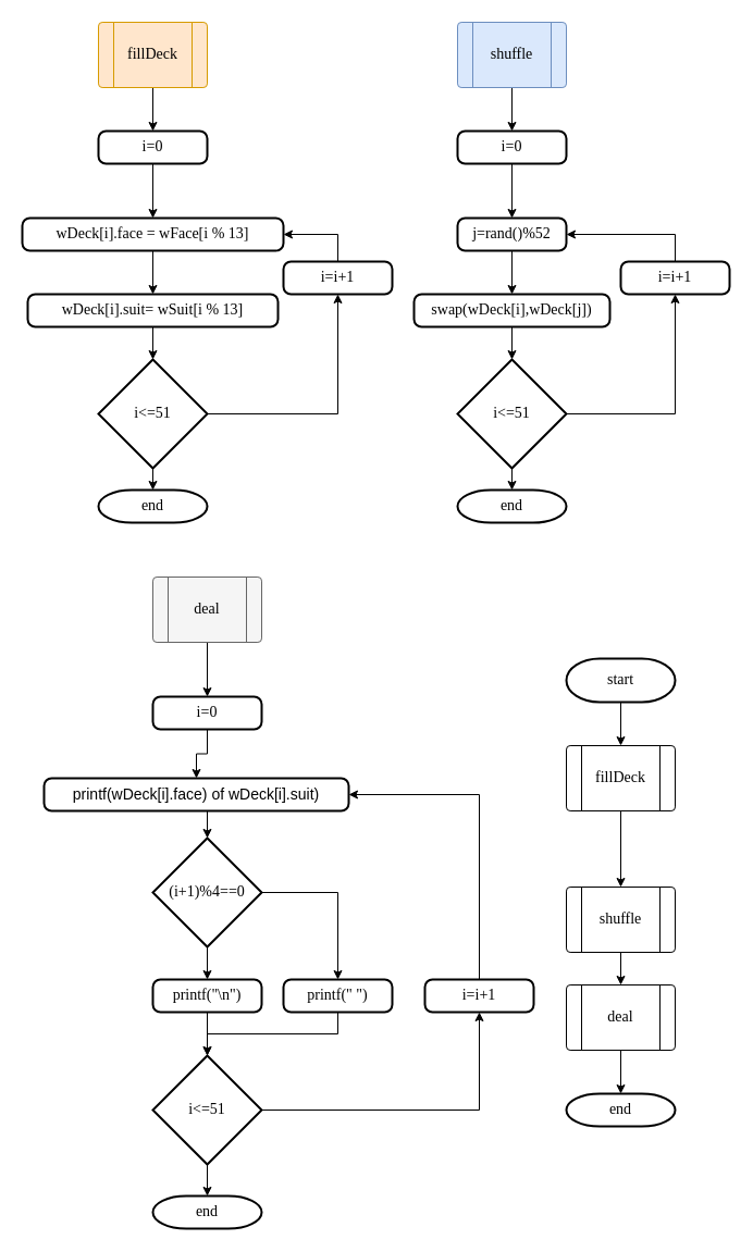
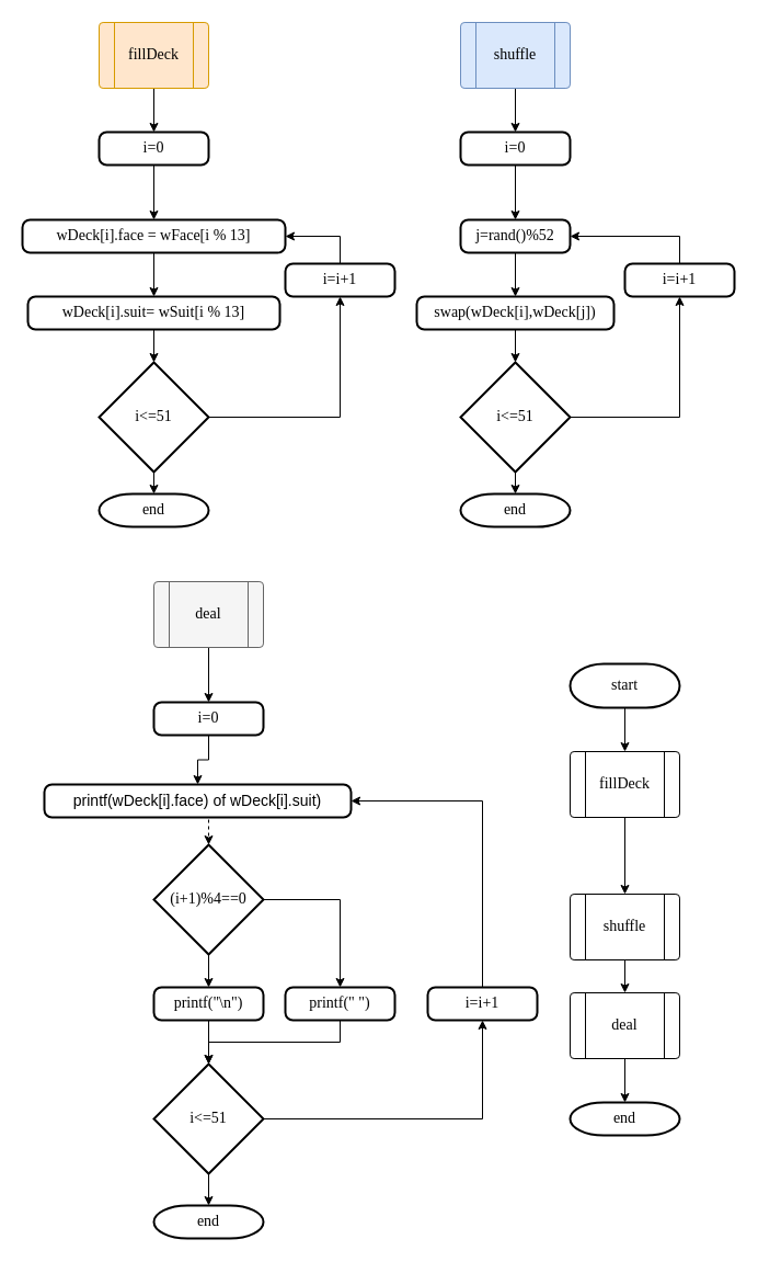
  <mxCell id="0" />
  <mxCell id="1" parent="0" />
  <mxCell id="2" style="edgeStyle=orthogonalEdgeStyle;rounded=0;orthogonalLoop=1;jettySize=auto;html=1;exitX=0.5;exitY=1;exitDx=0;exitDy=0;entryX=0.5;entryY=0;entryDx=0;entryDy=0;fontSize=14;fontFamily=標楷體;" edge="1" parent="1" source="3" target="12"><mxGeometry relative="1" as="geometry" /></mxCell>
  <mxCell id="3" value="" style="verticalLabelPosition=bottom;verticalAlign=top;html=1;shape=process;rounded=1;size=0.14;arcSize=6;align=left;fillColor=#ffe6cc;strokeColor=#d79b00;fontFamily=標楷體;" vertex="1" parent="1"><mxGeometry x="90" y="20" width="100" height="60" as="geometry" /></mxCell>
  <mxCell id="4" value="&lt;font style=&quot;font-size: 14px;&quot;&gt;fillDeck&lt;/font&gt;" style="text;html=1;strokeColor=none;fillColor=none;align=center;verticalAlign=middle;whiteSpace=wrap;rounded=0;fontSize=14;fontFamily=標楷體;" vertex="1" parent="1"><mxGeometry x="120" y="40" width="40" height="20" as="geometry" /></mxCell>
  <mxCell id="5" style="edgeStyle=orthogonalEdgeStyle;rounded=0;orthogonalLoop=1;jettySize=auto;html=1;exitX=0.5;exitY=1;exitDx=0;exitDy=0;entryX=0.5;entryY=0;entryDx=0;entryDy=0;fontSize=14;fontFamily=標楷體;" edge="1" parent="1" source="6" target="24"><mxGeometry relative="1" as="geometry" /></mxCell>
  <mxCell id="6" value="" style="verticalLabelPosition=bottom;verticalAlign=top;html=1;shape=process;rounded=1;size=0.14;arcSize=6;align=left;fillColor=#dae8fc;strokeColor=#6c8ebf;fontFamily=標楷體;" vertex="1" parent="1"><mxGeometry x="420" y="20" width="100" height="60" as="geometry" /></mxCell>
  <mxCell id="7" value="&lt;font style=&quot;font-size: 14px&quot;&gt;shuffle&lt;br&gt;&lt;/font&gt;" style="text;html=1;strokeColor=none;fillColor=none;align=center;verticalAlign=middle;whiteSpace=wrap;rounded=0;fontSize=14;fontFamily=標楷體;" vertex="1" parent="1"><mxGeometry x="450" y="40" width="40" height="20" as="geometry" /></mxCell>
  <mxCell id="8" style="edgeStyle=orthogonalEdgeStyle;rounded=0;orthogonalLoop=1;jettySize=auto;html=1;exitX=0.5;exitY=1;exitDx=0;exitDy=0;entryX=0.5;entryY=0;entryDx=0;entryDy=0;fontSize=14;fontFamily=標楷體;" edge="1" parent="1" source="9" target="36"><mxGeometry relative="1" as="geometry" /></mxCell>
  <mxCell id="9" value="" style="verticalLabelPosition=bottom;verticalAlign=top;html=1;shape=process;rounded=1;size=0.14;arcSize=6;align=left;fillColor=#f5f5f5;strokeColor=#666666;fontColor=#333333;fontFamily=標楷體;" vertex="1" parent="1"><mxGeometry x="140" y="530" width="100" height="60" as="geometry" /></mxCell>
  <mxCell id="10" value="&lt;font style=&quot;font-size: 14px&quot;&gt;deal&lt;br&gt;&lt;/font&gt;" style="text;html=1;strokeColor=none;fillColor=none;align=center;verticalAlign=middle;whiteSpace=wrap;rounded=0;fontSize=14;fontFamily=標楷體;" vertex="1" parent="1"><mxGeometry x="170" y="550" width="40" height="20" as="geometry" /></mxCell>
  <mxCell id="11" style="edgeStyle=orthogonalEdgeStyle;rounded=0;orthogonalLoop=1;jettySize=auto;html=1;exitX=0.5;exitY=1;exitDx=0;exitDy=0;fontSize=14;fontFamily=標楷體;" edge="1" parent="1" source="12" target="17"><mxGeometry relative="1" as="geometry" /></mxCell>
  <mxCell id="12" value="i=0" style="rounded=1;whiteSpace=wrap;html=1;absoluteArcSize=1;arcSize=14;strokeWidth=2;fontSize=14;fontFamily=標楷體;" vertex="1" parent="1"><mxGeometry x="90" y="120" width="100" height="30" as="geometry" /></mxCell>
  <mxCell id="13" style="edgeStyle=orthogonalEdgeStyle;rounded=0;orthogonalLoop=1;jettySize=auto;html=1;exitX=1;exitY=0.5;exitDx=0;exitDy=0;exitPerimeter=0;fontSize=14;entryX=0.5;entryY=1;entryDx=0;entryDy=0;fontFamily=標楷體;" edge="1" parent="1" source="15" target="21"><mxGeometry relative="1" as="geometry"><mxPoint x="360" y="280" as="targetPoint" /><Array as="points"><mxPoint x="310" y="380" /></Array></mxGeometry></mxCell>
  <mxCell id="14" style="edgeStyle=orthogonalEdgeStyle;rounded=0;orthogonalLoop=1;jettySize=auto;html=1;exitX=0.5;exitY=1;exitDx=0;exitDy=0;exitPerimeter=0;fontSize=14;entryX=0.5;entryY=0;entryDx=0;entryDy=0;entryPerimeter=0;fontFamily=標楷體;" edge="1" parent="1" source="15" target="22"><mxGeometry relative="1" as="geometry"><mxPoint x="140" y="440" as="targetPoint" /></mxGeometry></mxCell>
  <mxCell id="15" value="i&amp;lt;=51" style="strokeWidth=2;html=1;shape=mxgraph.flowchart.decision;whiteSpace=wrap;fontSize=14;fontFamily=標楷體;" vertex="1" parent="1"><mxGeometry x="90" y="330" width="100" height="100" as="geometry" /></mxCell>
  <mxCell id="16" style="edgeStyle=orthogonalEdgeStyle;rounded=0;orthogonalLoop=1;jettySize=auto;html=1;exitX=0.5;exitY=1;exitDx=0;exitDy=0;entryX=0.5;entryY=0;entryDx=0;entryDy=0;fontSize=14;fontFamily=標楷體;" edge="1" parent="1" source="17" target="19"><mxGeometry relative="1" as="geometry" /></mxCell>
  <mxCell id="17" value="wDeck[i].face = wFace[i % 13]" style="rounded=1;whiteSpace=wrap;html=1;absoluteArcSize=1;arcSize=14;strokeWidth=2;fontSize=14;fontFamily=標楷體;" vertex="1" parent="1"><mxGeometry x="20" y="200" width="240" height="30" as="geometry" /></mxCell>
  <mxCell id="18" style="edgeStyle=orthogonalEdgeStyle;rounded=0;orthogonalLoop=1;jettySize=auto;html=1;exitX=0.5;exitY=1;exitDx=0;exitDy=0;entryX=0.5;entryY=0;entryDx=0;entryDy=0;entryPerimeter=0;fontSize=14;fontFamily=標楷體;" edge="1" parent="1" source="19" target="15"><mxGeometry relative="1" as="geometry" /></mxCell>
  <mxCell id="19" value="wDeck[i].suit= wSuit[i % 13]" style="rounded=1;whiteSpace=wrap;html=1;absoluteArcSize=1;arcSize=14;strokeWidth=2;fontSize=14;fontFamily=標楷體;" vertex="1" parent="1"><mxGeometry x="25" y="270" width="230" height="30" as="geometry" /></mxCell>
  <mxCell id="20" style="edgeStyle=orthogonalEdgeStyle;rounded=0;orthogonalLoop=1;jettySize=auto;html=1;exitX=0.5;exitY=0;exitDx=0;exitDy=0;entryX=1;entryY=0.5;entryDx=0;entryDy=0;fontSize=14;fontFamily=標楷體;" edge="1" parent="1" source="21" target="17"><mxGeometry relative="1" as="geometry" /></mxCell>
  <mxCell id="21" value="i=i+1" style="rounded=1;whiteSpace=wrap;html=1;absoluteArcSize=1;arcSize=14;strokeWidth=2;fontSize=14;fontFamily=標楷體;" vertex="1" parent="1"><mxGeometry x="260" y="240" width="100" height="30" as="geometry" /></mxCell>
  <mxCell id="22" value="end" style="strokeWidth=2;html=1;shape=mxgraph.flowchart.terminator;whiteSpace=wrap;fontSize=14;fontFamily=標楷體;" vertex="1" parent="1"><mxGeometry x="90" y="450" width="100" height="30" as="geometry" /></mxCell>
  <mxCell id="23" style="edgeStyle=orthogonalEdgeStyle;rounded=0;orthogonalLoop=1;jettySize=auto;html=1;exitX=0.5;exitY=1;exitDx=0;exitDy=0;entryX=0.5;entryY=0;entryDx=0;entryDy=0;fontSize=14;fontFamily=標楷體;" edge="1" parent="1" source="24" target="29"><mxGeometry relative="1" as="geometry" /></mxCell>
  <mxCell id="24" value="i=0" style="rounded=1;whiteSpace=wrap;html=1;absoluteArcSize=1;arcSize=14;strokeWidth=2;fontSize=14;fontFamily=標楷體;" vertex="1" parent="1"><mxGeometry x="420" y="120" width="100" height="30" as="geometry" /></mxCell>
  <mxCell id="25" style="edgeStyle=orthogonalEdgeStyle;rounded=0;orthogonalLoop=1;jettySize=auto;html=1;exitX=1;exitY=0.5;exitDx=0;exitDy=0;exitPerimeter=0;entryX=0.5;entryY=1;entryDx=0;entryDy=0;fontSize=14;fontFamily=標楷體;" edge="1" parent="1" source="27" target="33"><mxGeometry relative="1" as="geometry" /></mxCell>
  <mxCell id="26" style="edgeStyle=orthogonalEdgeStyle;rounded=0;orthogonalLoop=1;jettySize=auto;html=1;exitX=0.5;exitY=1;exitDx=0;exitDy=0;exitPerimeter=0;entryX=0.5;entryY=0;entryDx=0;entryDy=0;entryPerimeter=0;fontSize=14;fontFamily=標楷體;" edge="1" parent="1" source="27" target="34"><mxGeometry relative="1" as="geometry" /></mxCell>
  <mxCell id="27" value="i&amp;lt;=51" style="strokeWidth=2;html=1;shape=mxgraph.flowchart.decision;whiteSpace=wrap;fontSize=14;fontFamily=標楷體;" vertex="1" parent="1"><mxGeometry x="420" y="330" width="100" height="100" as="geometry" /></mxCell>
  <mxCell id="28" style="edgeStyle=orthogonalEdgeStyle;rounded=0;orthogonalLoop=1;jettySize=auto;html=1;exitX=0.5;exitY=1;exitDx=0;exitDy=0;entryX=0.5;entryY=0;entryDx=0;entryDy=0;fontSize=14;fontFamily=標楷體;" edge="1" parent="1" source="29" target="31"><mxGeometry relative="1" as="geometry" /></mxCell>
  <mxCell id="29" value="j=rand()%52" style="rounded=1;whiteSpace=wrap;html=1;absoluteArcSize=1;arcSize=14;strokeWidth=2;fontSize=14;fontFamily=標楷體;" vertex="1" parent="1"><mxGeometry x="420" y="200" width="100" height="30" as="geometry" /></mxCell>
  <mxCell id="30" style="edgeStyle=orthogonalEdgeStyle;rounded=0;orthogonalLoop=1;jettySize=auto;html=1;exitX=0.5;exitY=1;exitDx=0;exitDy=0;entryX=0.5;entryY=0;entryDx=0;entryDy=0;entryPerimeter=0;fontSize=14;fontFamily=標楷體;" edge="1" parent="1" source="31" target="27"><mxGeometry relative="1" as="geometry" /></mxCell>
  <mxCell id="31" value="swap(wDeck[i],wDeck[j])" style="rounded=1;whiteSpace=wrap;html=1;absoluteArcSize=1;arcSize=14;strokeWidth=2;fontSize=14;fontFamily=標楷體;" vertex="1" parent="1"><mxGeometry x="380" y="270" width="180" height="30" as="geometry" /></mxCell>
  <mxCell id="32" style="edgeStyle=orthogonalEdgeStyle;rounded=0;orthogonalLoop=1;jettySize=auto;html=1;exitX=0.5;exitY=0;exitDx=0;exitDy=0;entryX=1;entryY=0.5;entryDx=0;entryDy=0;fontSize=14;fontFamily=標楷體;" edge="1" parent="1" source="33" target="29"><mxGeometry relative="1" as="geometry" /></mxCell>
  <mxCell id="33" value="i=i+1" style="rounded=1;whiteSpace=wrap;html=1;absoluteArcSize=1;arcSize=14;strokeWidth=2;fontSize=14;fontFamily=標楷體;" vertex="1" parent="1"><mxGeometry x="570" y="240" width="100" height="30" as="geometry" /></mxCell>
  <mxCell id="34" value="end" style="strokeWidth=2;html=1;shape=mxgraph.flowchart.terminator;whiteSpace=wrap;fontSize=14;fontFamily=標楷體;" vertex="1" parent="1"><mxGeometry x="420" y="450" width="100" height="30" as="geometry" /></mxCell>
  <mxCell id="35" style="edgeStyle=orthogonalEdgeStyle;rounded=0;orthogonalLoop=1;jettySize=auto;html=1;exitX=0.5;exitY=1;exitDx=0;exitDy=0;entryX=0.5;entryY=0;entryDx=0;entryDy=0;fontSize=14;fontFamily=標楷體;" edge="1" parent="1" source="36" target="38"><mxGeometry relative="1" as="geometry" /></mxCell>
  <mxCell id="36" value="i=0" style="rounded=1;whiteSpace=wrap;html=1;absoluteArcSize=1;arcSize=14;strokeWidth=2;fontSize=14;fontFamily=標楷體;" vertex="1" parent="1"><mxGeometry x="140" y="640" width="100" height="30" as="geometry" /></mxCell>
- <mxCell id="37" style="edgeStyle=orthogonalEdgeStyle;rounded=0;orthogonalLoop=1;jettySize=auto;html=1;exitX=0.5;exitY=1;exitDx=0;exitDy=0;entryX=0.5;entryY=0;entryDx=0;entryDy=0;entryPerimeter=0;fontFamily=標楷體;fontSize=14;" edge="1" parent="1" source="38" target="41"><mxGeometry relative="1" as="geometry" /></mxCell>
+ <mxCell id="37" style="edgeStyle=orthogonalEdgeStyle;rounded=0;orthogonalLoop=1;jettySize=auto;html=1;exitX=0.5;exitY=1;exitDx=0;exitDy=0;entryX=0.5;entryY=0;entryDx=0;entryDy=0;entryPerimeter=0;fontFamily=標楷體;fontSize=14;dashed=1;" edge="1" parent="1" source="38" target="41"><mxGeometry relative="1" as="geometry" /></mxCell>
  <mxCell id="38" value="printf(wDeck[i].face) of wDeck[i].suit)" style="rounded=1;whiteSpace=wrap;html=1;absoluteArcSize=1;arcSize=14;strokeWidth=2;fontSize=14;" vertex="1" parent="1"><mxGeometry x="40" y="715" width="280" height="30" as="geometry" /></mxCell>
  <mxCell id="39" style="edgeStyle=orthogonalEdgeStyle;rounded=0;orthogonalLoop=1;jettySize=auto;html=1;exitX=0.5;exitY=1;exitDx=0;exitDy=0;exitPerimeter=0;entryX=0.5;entryY=0;entryDx=0;entryDy=0;fontSize=14;fontFamily=標楷體;" edge="1" parent="1" source="41" target="43"><mxGeometry relative="1" as="geometry" /></mxCell>
  <mxCell id="40" style="edgeStyle=orthogonalEdgeStyle;rounded=0;orthogonalLoop=1;jettySize=auto;html=1;exitX=1;exitY=0.5;exitDx=0;exitDy=0;exitPerimeter=0;fontFamily=標楷體;fontSize=14;" edge="1" parent="1" source="41" target="45"><mxGeometry relative="1" as="geometry" /></mxCell>
  <mxCell id="41" value="(i+1)%4==0" style="strokeWidth=2;html=1;shape=mxgraph.flowchart.decision;whiteSpace=wrap;fontSize=14;fontFamily=標楷體;" vertex="1" parent="1"><mxGeometry x="140" y="770" width="100" height="100" as="geometry" /></mxCell>
  <mxCell id="42" style="edgeStyle=orthogonalEdgeStyle;rounded=0;orthogonalLoop=1;jettySize=auto;html=1;exitX=0.5;exitY=1;exitDx=0;exitDy=0;entryX=0.5;entryY=0;entryDx=0;entryDy=0;entryPerimeter=0;fontFamily=標楷體;fontSize=14;" edge="1" parent="1" source="43" target="48"><mxGeometry relative="1" as="geometry" /></mxCell>
  <mxCell id="43" value="printf(&quot;\n&quot;)" style="rounded=1;whiteSpace=wrap;html=1;absoluteArcSize=1;arcSize=14;strokeWidth=2;fontSize=14;fontFamily=標楷體;" vertex="1" parent="1"><mxGeometry x="140" y="900" width="100" height="30" as="geometry" /></mxCell>
  <mxCell id="44" style="edgeStyle=orthogonalEdgeStyle;rounded=0;orthogonalLoop=1;jettySize=auto;html=1;exitX=0.5;exitY=1;exitDx=0;exitDy=0;entryX=0.5;entryY=0;entryDx=0;entryDy=0;entryPerimeter=0;fontFamily=標楷體;fontSize=14;" edge="1" parent="1" source="45" target="48"><mxGeometry relative="1" as="geometry" /></mxCell>
  <mxCell id="45" value="printf(&quot; &quot;)" style="rounded=1;whiteSpace=wrap;html=1;absoluteArcSize=1;arcSize=14;strokeWidth=2;fontSize=14;fontFamily=標楷體;" vertex="1" parent="1"><mxGeometry x="260" y="900" width="100" height="30" as="geometry" /></mxCell>
  <mxCell id="46" style="edgeStyle=orthogonalEdgeStyle;rounded=0;orthogonalLoop=1;jettySize=auto;html=1;exitX=1;exitY=0.5;exitDx=0;exitDy=0;exitPerimeter=0;entryX=0.5;entryY=1;entryDx=0;entryDy=0;fontFamily=標楷體;fontSize=14;" edge="1" parent="1" source="48" target="50"><mxGeometry relative="1" as="geometry" /></mxCell>
  <mxCell id="47" style="edgeStyle=orthogonalEdgeStyle;rounded=0;orthogonalLoop=1;jettySize=auto;html=1;exitX=0.5;exitY=1;exitDx=0;exitDy=0;exitPerimeter=0;entryX=0.5;entryY=0;entryDx=0;entryDy=0;entryPerimeter=0;fontFamily=標楷體;fontSize=14;" edge="1" parent="1" source="48" target="51"><mxGeometry relative="1" as="geometry" /></mxCell>
  <mxCell id="48" value="i&amp;lt;=51" style="strokeWidth=2;html=1;shape=mxgraph.flowchart.decision;whiteSpace=wrap;fontSize=14;fontFamily=標楷體;" vertex="1" parent="1"><mxGeometry x="140" y="970" width="100" height="100" as="geometry" /></mxCell>
  <mxCell id="49" style="edgeStyle=orthogonalEdgeStyle;rounded=0;orthogonalLoop=1;jettySize=auto;html=1;exitX=0.5;exitY=0;exitDx=0;exitDy=0;entryX=1;entryY=0.5;entryDx=0;entryDy=0;fontFamily=標楷體;fontSize=14;" edge="1" parent="1" source="50" target="38"><mxGeometry relative="1" as="geometry" /></mxCell>
  <mxCell id="50" value="i=i+1" style="rounded=1;whiteSpace=wrap;html=1;absoluteArcSize=1;arcSize=14;strokeWidth=2;fontSize=14;fontFamily=標楷體;" vertex="1" parent="1"><mxGeometry x="390" y="900" width="100" height="30" as="geometry" /></mxCell>
  <mxCell id="51" value="end" style="strokeWidth=2;html=1;shape=mxgraph.flowchart.terminator;whiteSpace=wrap;fontSize=14;fontFamily=標楷體;" vertex="1" parent="1"><mxGeometry x="140" y="1099" width="100" height="30" as="geometry" /></mxCell>
  <mxCell id="52" style="edgeStyle=orthogonalEdgeStyle;rounded=0;orthogonalLoop=1;jettySize=auto;html=1;exitX=0.5;exitY=1;exitDx=0;exitDy=0;exitPerimeter=0;entryX=0.5;entryY=0;entryDx=0;entryDy=0;fontFamily=標楷體;fontSize=14;" edge="1" parent="1" source="53" target="55"><mxGeometry relative="1" as="geometry" /></mxCell>
  <mxCell id="53" value="start" style="strokeWidth=2;html=1;shape=mxgraph.flowchart.terminator;whiteSpace=wrap;fontFamily=標楷體;fontSize=14;" vertex="1" parent="1"><mxGeometry x="520" y="605" width="100" height="40" as="geometry" /></mxCell>
  <mxCell id="54" style="edgeStyle=orthogonalEdgeStyle;rounded=0;orthogonalLoop=1;jettySize=auto;html=1;exitX=0.5;exitY=1;exitDx=0;exitDy=0;entryX=0.5;entryY=0;entryDx=0;entryDy=0;fontFamily=標楷體;fontSize=14;" edge="1" parent="1" source="55" target="57"><mxGeometry relative="1" as="geometry" /></mxCell>
  <mxCell id="55" value="fillDeck" style="verticalLabelPosition=middle;verticalAlign=middle;html=1;shape=process;whiteSpace=wrap;rounded=1;size=0.14;arcSize=6;fontFamily=標楷體;fontSize=14;labelPosition=center;align=center;" vertex="1" parent="1"><mxGeometry x="520" y="685" width="100" height="60" as="geometry" /></mxCell>
  <mxCell id="56" style="edgeStyle=orthogonalEdgeStyle;rounded=0;orthogonalLoop=1;jettySize=auto;html=1;exitX=0.5;exitY=1;exitDx=0;exitDy=0;entryX=0.5;entryY=0;entryDx=0;entryDy=0;fontFamily=標楷體;fontSize=14;" edge="1" parent="1" source="57" target="59"><mxGeometry relative="1" as="geometry" /></mxCell>
  <mxCell id="57" value="shuffle" style="verticalLabelPosition=middle;verticalAlign=middle;html=1;shape=process;whiteSpace=wrap;rounded=1;size=0.14;arcSize=6;fontFamily=標楷體;fontSize=14;labelPosition=center;align=center;" vertex="1" parent="1"><mxGeometry x="520" y="815" width="100" height="60" as="geometry" /></mxCell>
  <mxCell id="58" style="edgeStyle=orthogonalEdgeStyle;rounded=0;orthogonalLoop=1;jettySize=auto;html=1;exitX=0.5;exitY=1;exitDx=0;exitDy=0;fontFamily=標楷體;fontSize=14;entryX=0.5;entryY=0;entryDx=0;entryDy=0;entryPerimeter=0;" edge="1" parent="1" source="59" target="60"><mxGeometry relative="1" as="geometry"><mxPoint x="570" y="1085" as="targetPoint" /></mxGeometry></mxCell>
  <mxCell id="59" value="deal" style="verticalLabelPosition=middle;verticalAlign=middle;html=1;shape=process;whiteSpace=wrap;rounded=1;size=0.14;arcSize=6;fontFamily=標楷體;fontSize=14;labelPosition=center;align=center;" vertex="1" parent="1"><mxGeometry x="520" y="905" width="100" height="60" as="geometry" /></mxCell>
  <mxCell id="60" value="end" style="strokeWidth=2;html=1;shape=mxgraph.flowchart.terminator;whiteSpace=wrap;fontSize=14;fontFamily=標楷體;" vertex="1" parent="1"><mxGeometry x="520" y="1005" width="100" height="30" as="geometry" /></mxCell>
